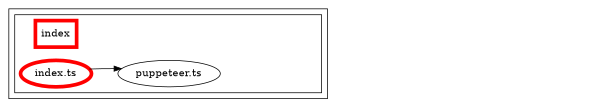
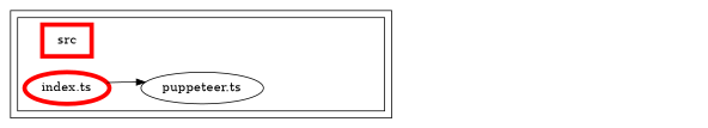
  digraph {
    compound=true
    rankdir=LR
    edge [style=invis]
    n1 [label="puppeteer.ts"]
    exit_src [style=invis]
-   n3 [color="#ff0000" label=index penwidth=5 shape=rectangle]
+   n3 [color="#ff0000" label=src penwidth=5 shape=rectangle]
    n4 [color="#ff0000" label="index.ts" penwidth=5]
    "dependency-graph-[object Object]" [style=invis]
    subgraph cluster_1 {
      color="#000000"
      subgraph cluster_2 {
        color="#000000"
        n1
        exit_src
        n3
        n4
      }
    }
    n1 -> exit_src
    exit_src -> exit_src
    exit_src -> exit_src
    exit_src -> "dependency-graph-[object Object]"
    n4 -> n1
    n4 -> n1 [color=black style=solid]
    n4 -> exit_src
  }
